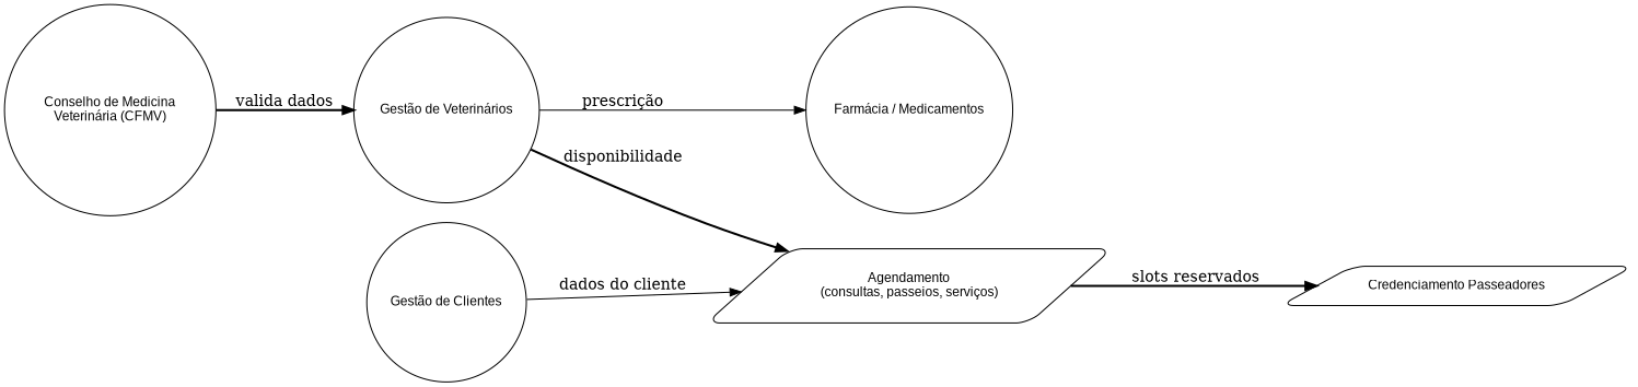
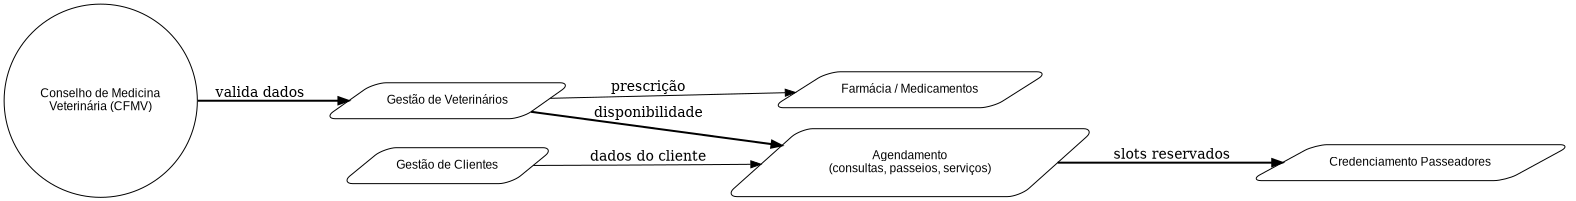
  digraph {
    rankdir=LR
    node [fontname=Arial fontsize=12 shape=circle style=rounded]
    edge [style=bold]
    n1 [label="Conselho de Medicina\nVeterinária (CFMV)"]
-   n2 [label="Gestão de Veterinários"]
-   n3 [label="Farmácia / Medicamentos"]
+   n2 [label="Gestão de Veterinários" shape=parallelogram]
+   n3 [label="Farmácia / Medicamentos" shape=parallelogram]
    n4 [label="Agendamento\n(consultas, passeios, serviços)" shape=parallelogram]
    n5 [label="Credenciamento Passeadores" shape=parallelogram]
-   n6 [label="Gestão de Clientes"]
+   n6 [label="Gestão de Clientes" shape=parallelogram]
    n1 -> n2 [label="valida dados"]
    n2 -> n3 [label="prescrição" style=solid]
    n2 -> n4 [label=disponibilidade]
    n4 -> n5 [label="slots reservados"]
    n6 -> n4 [label="dados do cliente" style=solid]
  }
